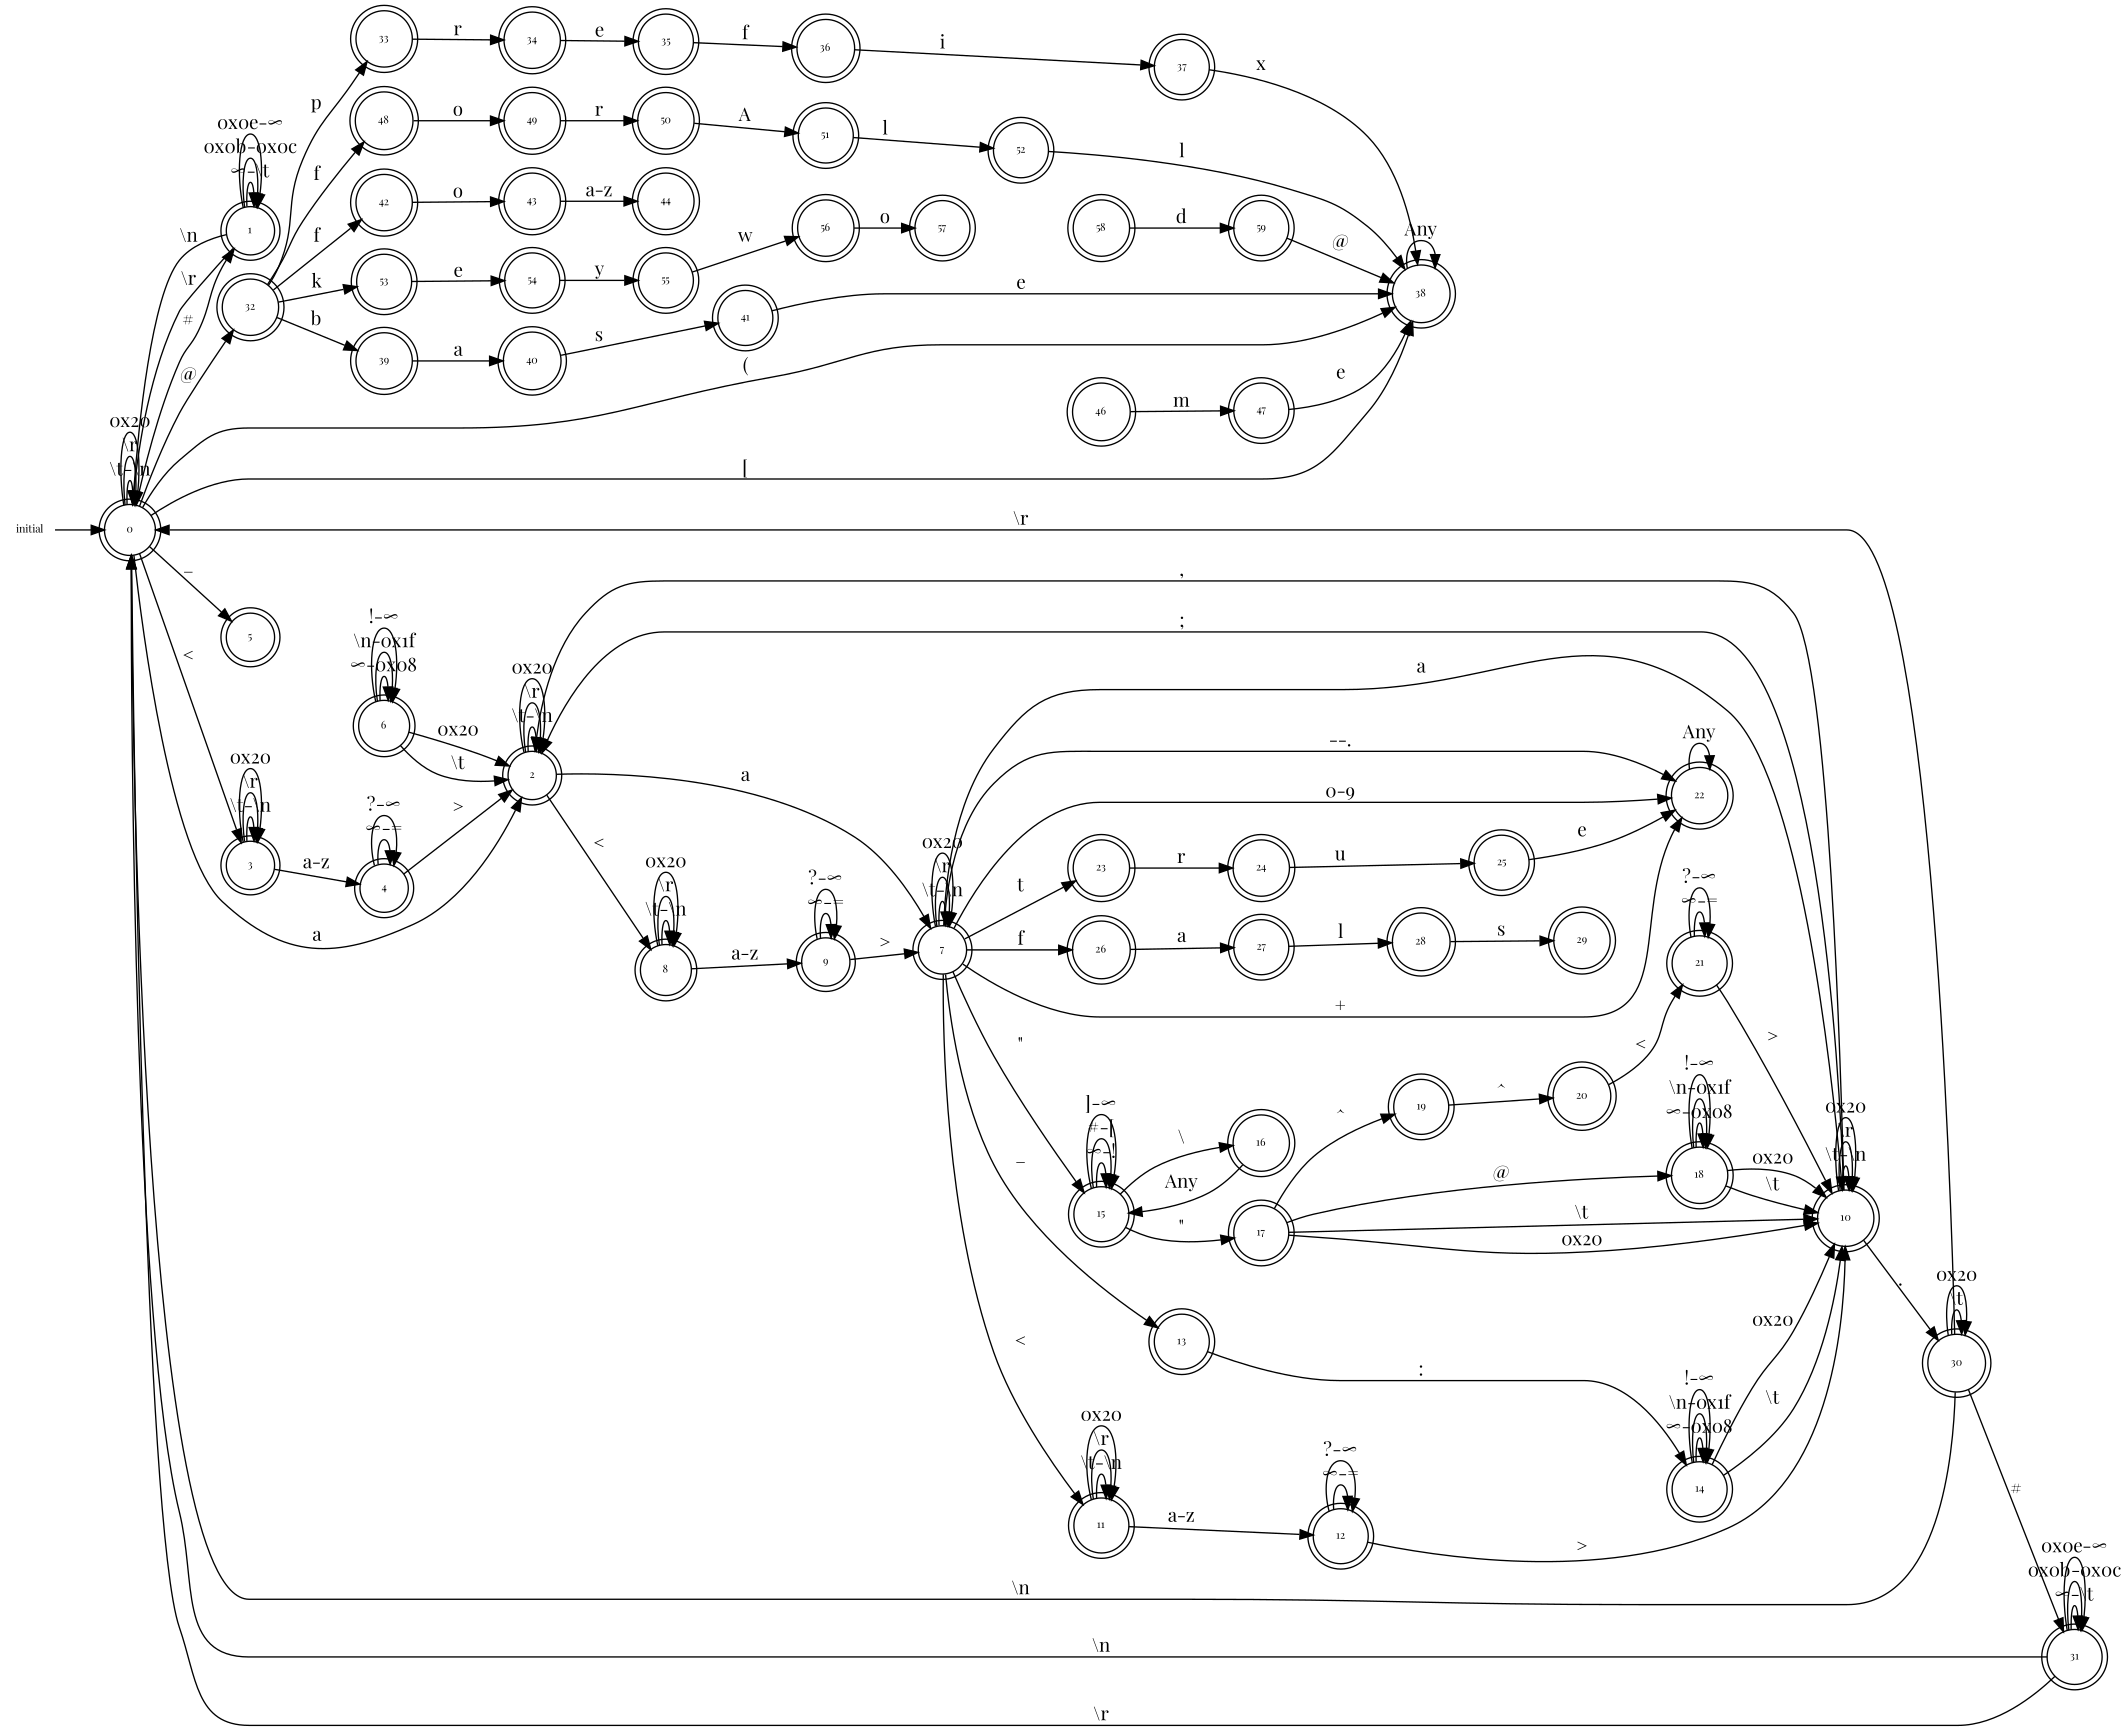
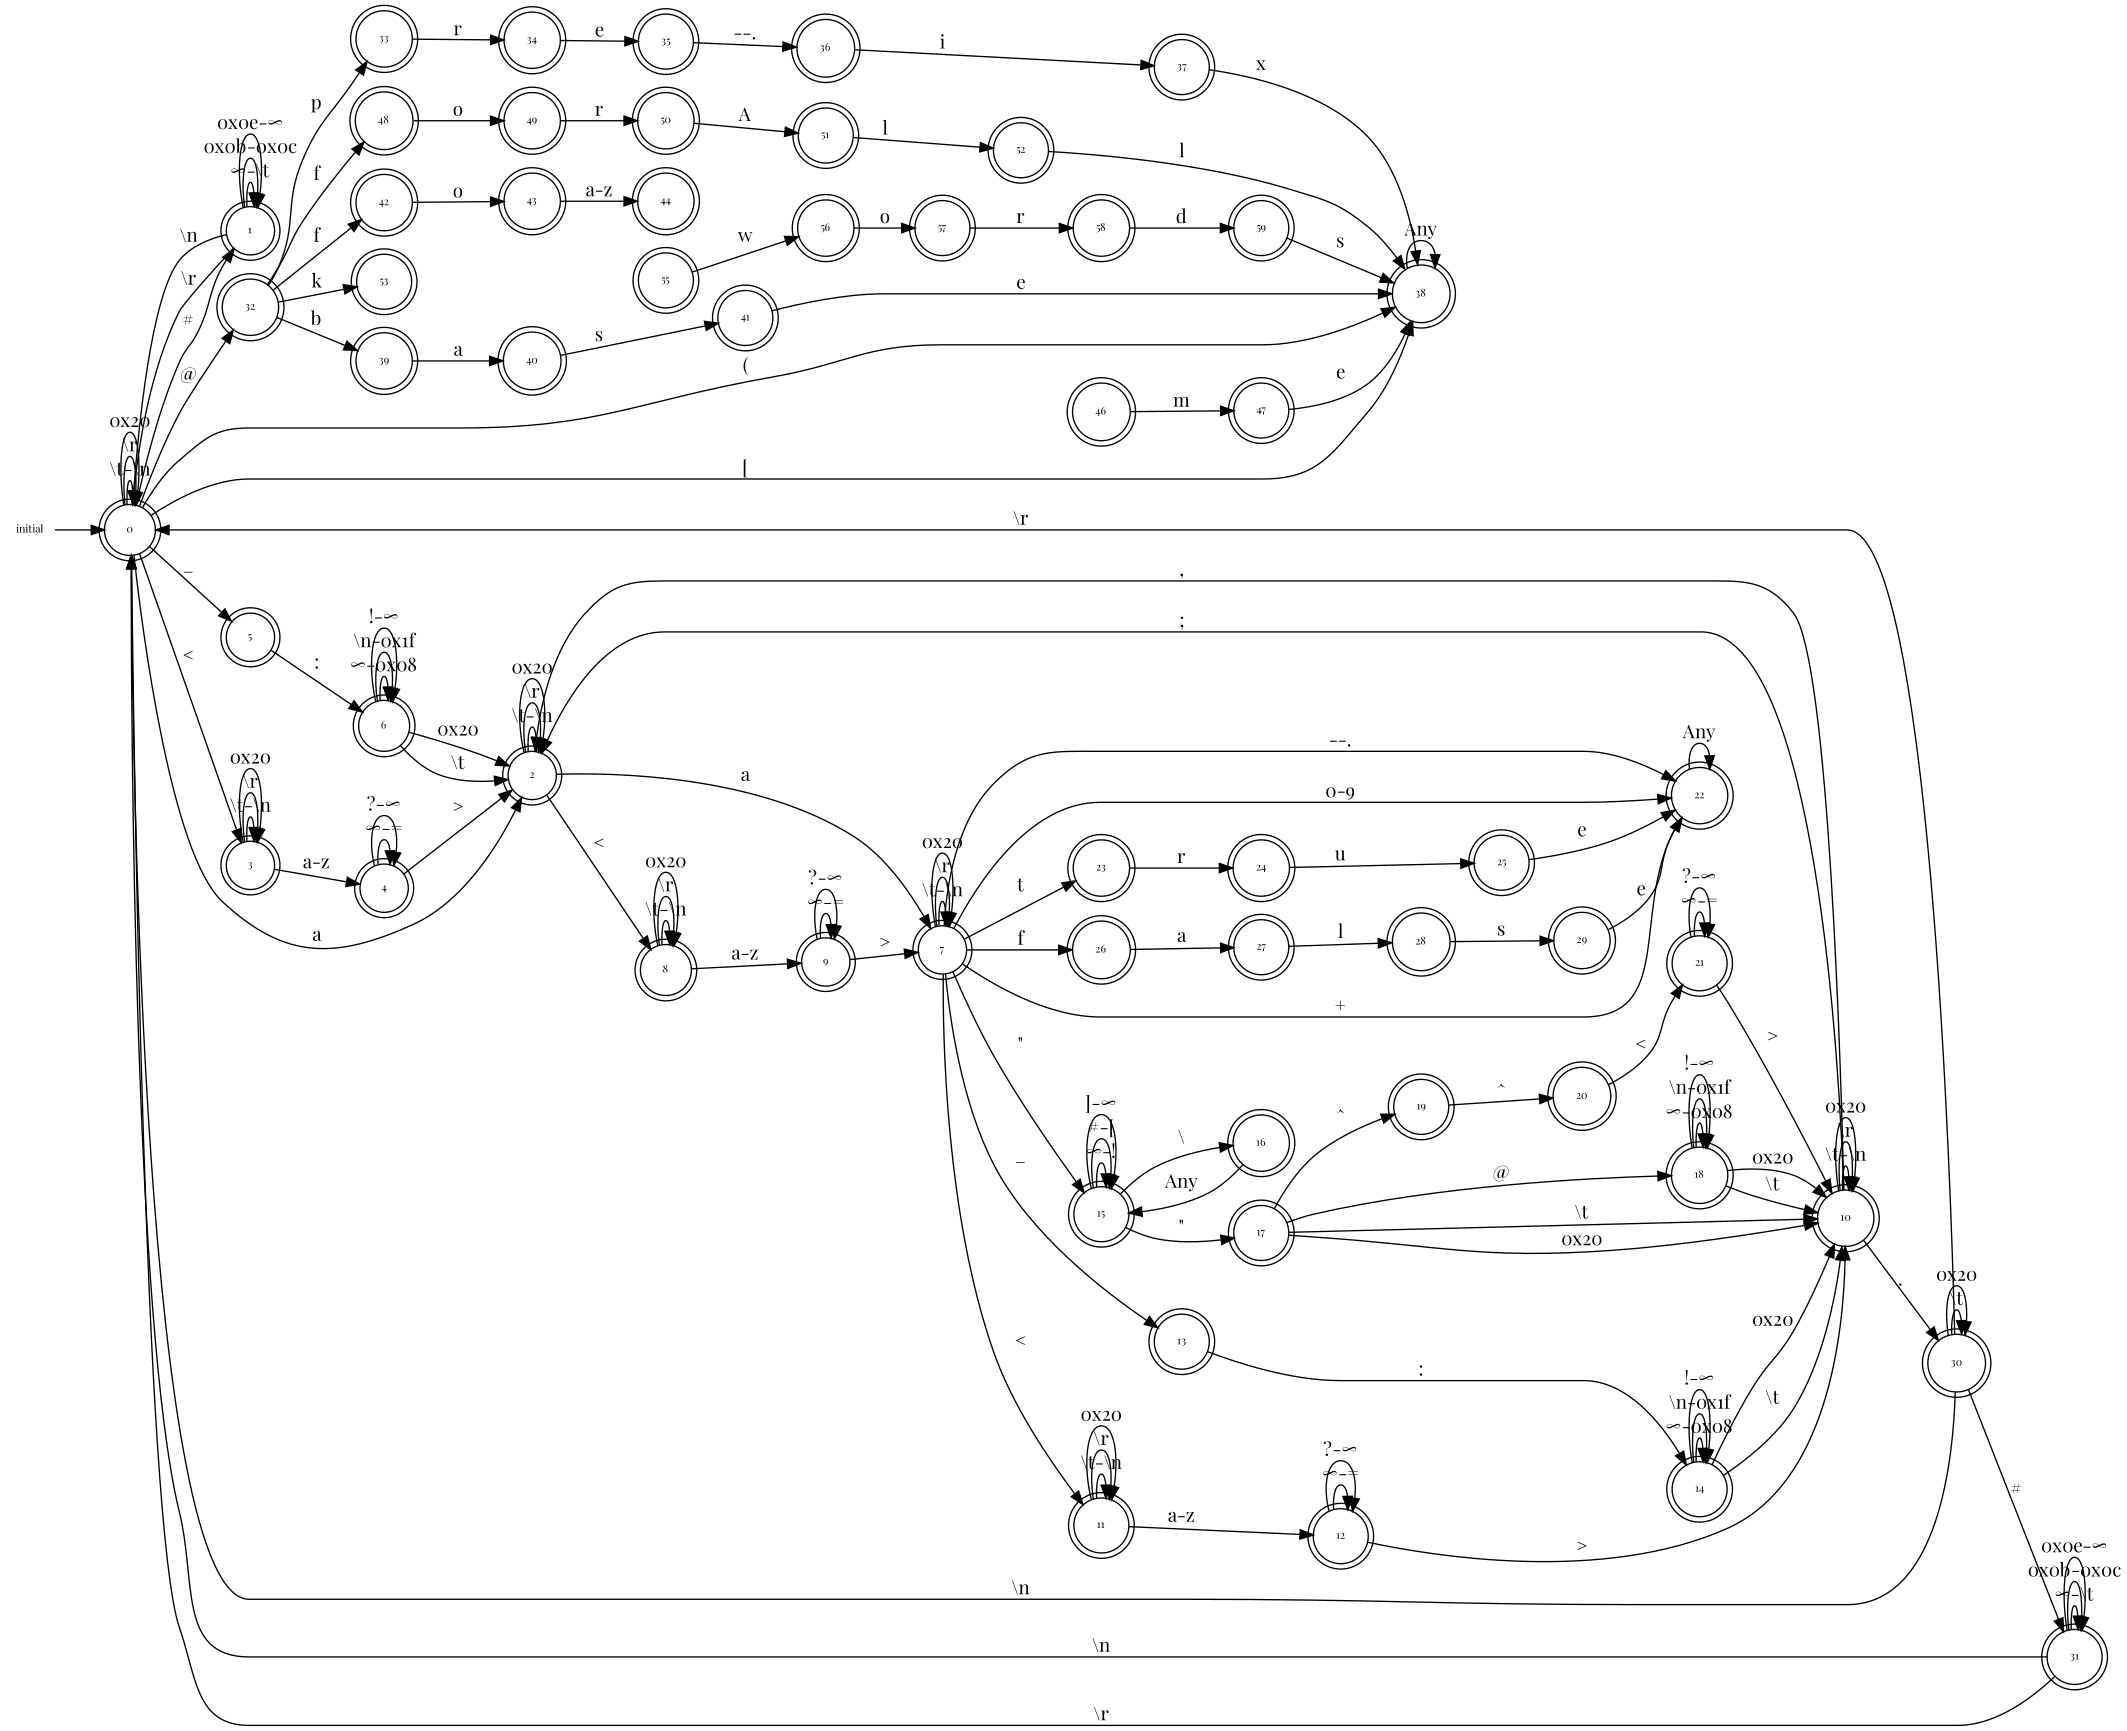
  digraph {
    fontname="Playfair Display"
    rankdir=LR
    node [fontname="Playfair Display" fontsize=8 shape=doublecircle]
    edge [fontname="Playfair Display"]
    initial [height=0.2 shape=plaintext width=0.2]
    n2 [height=0.2 label=0 width=0.2]
    n3 [height=0.2 label=1 width=0.2]
    n4 [height=0.2 label=38 width=0.2]
    n5 [height=0.2 label=3 width=0.2]
    n6 [height=0.2 label=32 width=0.2]
    n7 [height=0.2 label=5 width=0.2]
    n8 [height=0.2 label=2 width=0.2]
    n9 [height=0.2 label=4 width=0.2]
    n10 [height=0.2 label=39 width=0.2]
    n11 [height=0.2 label=42 width=0.2]
    n12 [height=0.2 label=48 width=0.2]
    n13 [height=0.2 label=53 width=0.2]
    n14 [height=0.2 label=33 width=0.2]
    n15 [height=0.2 label=6 width=0.2]
    n16 [height=0.2 label=8 width=0.2]
    n17 [height=0.2 label=7 width=0.2]
    n18 [height=0.2 label=40 width=0.2]
    n19 [height=0.2 label=43 width=0.2]
    n20 [height=0.2 label=49 width=0.2]
-   n21 [height=0.2 label=54 width=0.2]
    n22 [height=0.2 label=34 width=0.2]
    n23 [height=0.2 label=9 width=0.2]
    n24 [height=0.2 label=15 width=0.2]
    n25 [height=0.2 label=22 width=0.2]
    n26 [height=0.2 label=11 width=0.2]
    n27 [height=0.2 label=13 width=0.2]
    n28 [height=0.2 label=10 width=0.2]
    n29 [height=0.2 label=26 width=0.2]
    n30 [height=0.2 label=23 width=0.2]
    n31 [height=0.2 label=17 width=0.2]
    n32 [height=0.2 label=16 width=0.2]
    n33 [height=0.2 label=12 width=0.2]
    n34 [height=0.2 label=14 width=0.2]
    n35 [height=0.2 label=30 width=0.2]
    n36 [height=0.2 label=27 width=0.2]
    n37 [height=0.2 label=24 width=0.2]
    n38 [height=0.2 label=18 width=0.2]
    n39 [height=0.2 label=19 width=0.2]
    n40 [height=0.2 label=31 width=0.2]
    n41 [height=0.2 label=28 width=0.2]
    n42 [height=0.2 label=25 width=0.2]
    n43 [height=0.2 label=20 width=0.2]
    n44 [height=0.2 label=21 width=0.2]
    n45 [height=0.2 label=29 width=0.2]
    n46 [height=0.2 label=41 width=0.2]
    n47 [height=0.2 label=44 width=0.2]
    n48 [height=0.2 label=50 width=0.2]
    n49 [height=0.2 label=55 width=0.2]
    n50 [height=0.2 label=35 width=0.2]
    n51 [height=0.2 label=36 width=0.2]
    n52 [height=0.2 label=37 width=0.2]
    n53 [height=0.2 label=46 width=0.2]
    n54 [height=0.2 label=47 width=0.2]
    n55 [height=0.2 label=51 width=0.2]
    n56 [height=0.2 label=52 width=0.2]
    n57 [height=0.2 label=56 width=0.2]
    n58 [height=0.2 label=57 width=0.2]
    n59 [height=0.2 label=58 width=0.2]
    n60 [height=0.2 label=59 width=0.2]
    initial -> n2
    n2 -> n2 [label="\\t-\\n"]
    n2 -> n2 [label="\\r"]
    n2 -> n2 [label="0x20"]
    n2 -> n3 [label="#"]
    n2 -> n4 [label="("]
    n2 -> n4 [label="["]
    n2 -> n5 [label="<"]
    n2 -> n6 [label="@"]
    n2 -> n7 [label=_]
    n2 -> n8 [label=a]
    n3 -> n2 [label="\\n"]
    n3 -> n2 [label="\\r"]
    n3 -> n3 [label="∞-\\t"]
    n3 -> n3 [label="0x0b-0x0c"]
    n3 -> n3 [label="0x0e-∞"]
    n4 -> n4 [label=Any]
    n5 -> n5 [label="\\t-\\n"]
    n5 -> n5 [label="\\r"]
    n5 -> n5 [label="0x20"]
    n5 -> n9 [label="a-z"]
    n6 -> n10 [label=b]
    n6 -> n11 [label=f]
    n6 -> n12 [label=f]
    n6 -> n13 [label=k]
    n6 -> n14 [label=p]
+   n7 -> n15 [label=":"]
    n8 -> n8 [label="\\t-\\n"]
    n8 -> n8 [label="\\r"]
    n8 -> n8 [label="0x20"]
    n8 -> n16 [label="<"]
    n8 -> n17 [label=a]
    n9 -> n8 [label=">"]
    n9 -> n9 [label="∞-="]
    n9 -> n9 [label="?-∞"]
    n10 -> n18 [label=a]
    n11 -> n19 [label=o]
    n12 -> n20 [label=o]
-   n13 -> n21 [label=e]
    n14 -> n22 [label=r]
    n15 -> n8 [label="\\t"]
    n15 -> n8 [label="0x20"]
    n15 -> n15 [label="∞-0x08"]
    n15 -> n15 [label="\\n-0x1f"]
    n15 -> n15 [label="!-∞"]
    n16 -> n16 [label="\\t-\\n"]
    n16 -> n16 [label="\\r"]
    n16 -> n16 [label="0x20"]
    n16 -> n23 [label="a-z"]
    n17 -> n17 [label="\\t-\\n"]
    n17 -> n17 [label="\\r"]
    n17 -> n17 [label="0x20"]
    n17 -> n24 [label="\""]
    n17 -> n25 [label="+"]
    n17 -> n25 [label="--."]
    n17 -> n25 [label="0-9"]
    n17 -> n26 [label="<"]
    n17 -> n27 [label=_]
-   n17 -> n28 [label=a]
    n17 -> n29 [label=f]
    n17 -> n30 [label=t]
    n18 -> n46 [label=s]
    n19 -> n47 [label="a-z"]
    n20 -> n48 [label=r]
-   n21 -> n49 [label=y]
    n22 -> n50 [label=e]
    n23 -> n17 [label=">"]
    n23 -> n23 [label="∞-="]
    n23 -> n23 [label="?-∞"]
    n24 -> n24 [label="∞-!"]
    n24 -> n24 [label="#-["]
    n24 -> n24 [label="]-∞"]
    n24 -> n31 [label="\""]
    n24 -> n32 [label="\\"]
    n25 -> n25 [label=Any]
    n26 -> n26 [label="\\t-\\n"]
    n26 -> n26 [label="\\r"]
    n26 -> n26 [label="0x20"]
    n26 -> n33 [label="a-z"]
    n27 -> n34 [label=":"]
    n28 -> n8 [label=","]
    n28 -> n8 [label=";"]
    n28 -> n28 [label="\\t-\\n"]
    n28 -> n28 [label="\\r"]
    n28 -> n28 [label="0x20"]
    n28 -> n35 [label="."]
    n29 -> n36 [label=a]
    n30 -> n37 [label=r]
    n31 -> n28 [label="\\t"]
    n31 -> n28 [label="0x20"]
    n31 -> n38 [label="@"]
    n31 -> n39 [label="^"]
    n32 -> n24 [label=Any]
    n33 -> n28 [label=">"]
    n33 -> n33 [label="∞-="]
    n33 -> n33 [label="?-∞"]
    n34 -> n28 [label="\\t"]
    n34 -> n28 [label="0x20"]
    n34 -> n34 [label="∞-0x08"]
    n34 -> n34 [label="\\n-0x1f"]
    n34 -> n34 [label="!-∞"]
    n35 -> n2 [label="\\n"]
    n35 -> n2 [label="\\r"]
    n35 -> n35 [label="\\t"]
    n35 -> n35 [label="0x20"]
    n35 -> n40 [label="#"]
    n36 -> n41 [label=l]
    n37 -> n42 [label=u]
    n38 -> n28 [label="\\t"]
    n38 -> n28 [label="0x20"]
    n38 -> n38 [label="∞-0x08"]
    n38 -> n38 [label="\\n-0x1f"]
    n38 -> n38 [label="!-∞"]
    n39 -> n43 [label="^"]
    n40 -> n2 [label="\\n"]
    n40 -> n2 [label="\\r"]
    n40 -> n40 [label="∞-\\t"]
    n40 -> n40 [label="0x0b-0x0c"]
    n40 -> n40 [label="0x0e-∞"]
    n41 -> n45 [label=s]
    n42 -> n25 [label=e]
    n43 -> n44 [label="<"]
    n44 -> n28 [label=">"]
    n44 -> n44 [label="∞-="]
    n44 -> n44 [label="?-∞"]
+   n45 -> n25 [label=e]
    n46 -> n4 [label=e]
    n48 -> n55 [label=A]
    n49 -> n57 [label=w]
-   n50 -> n51 [label=f]
+   n50 -> n51 [label="--."]
    n51 -> n52 [label=i]
    n52 -> n4 [label=x]
    n53 -> n54 [label=m]
    n54 -> n4 [label=e]
    n55 -> n56 [label=l]
    n56 -> n4 [label=l]
    n57 -> n58 [label=o]
+   n58 -> n59 [label=r]
    n59 -> n60 [label=d]
-   n60 -> n4 [label="@"]
+   n60 -> n4 [label=s]
  }
